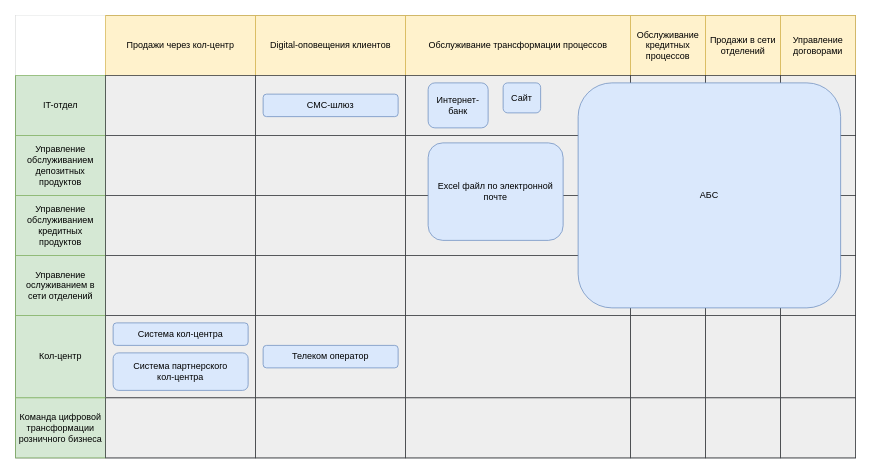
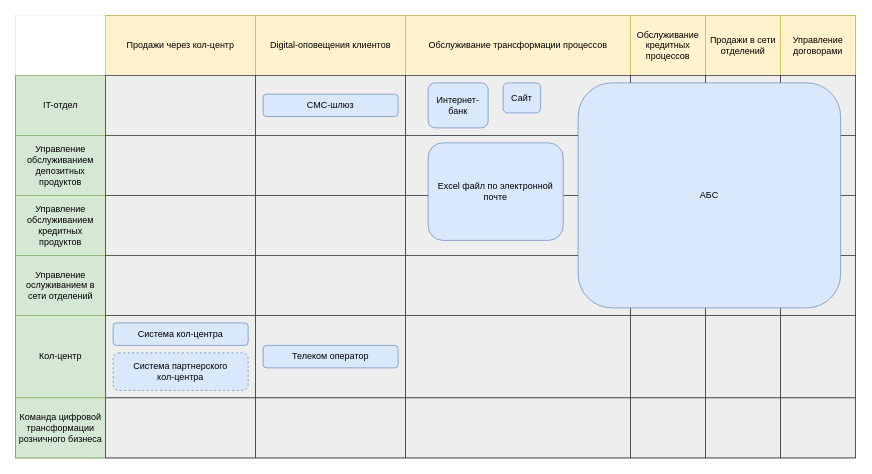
  <mxCell id="0" />
  <mxCell id="1" parent="0" />
  <mxCell id="2" value="" style="childLayout=tableLayout;recursiveResize=0;shadow=0;fillColor=#eeeeee;strokeColor=#36393d;perimeterSpacing=0;" parent="1" vertex="1"><mxGeometry y="20" width="1120.0" height="590" as="geometry" x="20" /></mxCell>
  <mxCell id="3" value="" style="shape=tableRow;horizontal=0;startSize=0;swimlaneHead=0;swimlaneBody=0;top=0;left=0;bottom=0;right=0;dropTarget=0;collapsible=0;recursiveResize=0;expand=0;fontStyle=0;fillColor=none;strokeColor=inherit;" parent="2" vertex="1"><mxGeometry width="1120.0" height="80" as="geometry" /></mxCell>
  <mxCell id="4" value="" style="connectable=0;recursiveResize=0;align=center;whiteSpace=wrap;html=1;strokeColor=#FFFFFF;" parent="3" vertex="1"><mxGeometry width="120" height="80" as="geometry"><mxRectangle width="120" height="80" as="alternateBounds" /></mxGeometry></mxCell>
  <mxCell id="5" value="Продажи через кол-центр" style="connectable=0;recursiveResize=0;strokeColor=#d6b656;fillColor=#fff2cc;align=center;whiteSpace=wrap;html=1;" parent="3" vertex="1"><mxGeometry x="120" width="200" height="80" as="geometry"><mxRectangle width="200" height="80" as="alternateBounds" /></mxGeometry></mxCell>
  <mxCell id="6" value="Digital-оповещения клиентов" style="connectable=0;recursiveResize=0;strokeColor=#d6b656;fillColor=#fff2cc;align=center;whiteSpace=wrap;html=1;" parent="3" vertex="1"><mxGeometry x="320" width="200" height="80" as="geometry"><mxRectangle width="200" height="80" as="alternateBounds" /></mxGeometry></mxCell>
  <mxCell id="7" value="Обслуживание трансформации процессов" style="connectable=0;recursiveResize=0;strokeColor=#d6b656;fillColor=#fff2cc;align=center;whiteSpace=wrap;html=1;" parent="3" vertex="1"><mxGeometry x="520" width="300" height="80" as="geometry"><mxRectangle width="300" height="80" as="alternateBounds" /></mxGeometry></mxCell>
  <mxCell id="8" value="Обслуживание кредитных процессов" style="connectable=0;recursiveResize=0;strokeColor=#d6b656;fillColor=#fff2cc;align=center;whiteSpace=wrap;html=1;" parent="3" vertex="1"><mxGeometry x="820" width="100" height="80" as="geometry"><mxRectangle width="100" height="80" as="alternateBounds" /></mxGeometry></mxCell>
  <mxCell id="9" value="Продажи в сети отделений" style="connectable=0;recursiveResize=0;strokeColor=#d6b656;fillColor=#fff2cc;align=center;whiteSpace=wrap;html=1;" parent="3" vertex="1"><mxGeometry x="920" width="100" height="80" as="geometry"><mxRectangle width="100" height="80" as="alternateBounds" /></mxGeometry></mxCell>
  <mxCell id="10" value="Управление договорами" style="connectable=0;recursiveResize=0;strokeColor=#d6b656;fillColor=#fff2cc;align=center;whiteSpace=wrap;html=1;" parent="3" vertex="1"><mxGeometry x="1020" width="100" height="80" as="geometry"><mxRectangle width="100" height="80" as="alternateBounds" /></mxGeometry></mxCell>
  <mxCell id="11" style="shape=tableRow;horizontal=0;startSize=0;swimlaneHead=0;swimlaneBody=0;top=0;left=0;bottom=0;right=0;dropTarget=0;collapsible=0;recursiveResize=0;expand=0;fontStyle=0;fillColor=none;strokeColor=inherit;" parent="2" vertex="1"><mxGeometry y="80" width="1120.0" height="80" as="geometry" /></mxCell>
  <mxCell id="12" value="IT-отдел" style="connectable=0;recursiveResize=0;strokeColor=#82b366;fillColor=#d5e8d4;align=center;whiteSpace=wrap;html=1;" parent="11" vertex="1"><mxGeometry width="120" height="80" as="geometry"><mxRectangle width="120" height="80" as="alternateBounds" /></mxGeometry></mxCell>
  <mxCell id="13" style="connectable=0;recursiveResize=0;align=center;whiteSpace=wrap;html=1;strokeColor=#36393d;fillColor=#eeeeee;" parent="11" vertex="1"><mxGeometry x="120" width="200" height="80" as="geometry"><mxRectangle width="200" height="80" as="alternateBounds" /></mxGeometry></mxCell>
  <mxCell id="14" style="connectable=0;recursiveResize=0;align=center;whiteSpace=wrap;html=1;strokeColor=#36393d;fillColor=#eeeeee;" parent="11" vertex="1"><mxGeometry x="320" width="200" height="80" as="geometry"><mxRectangle width="200" height="80" as="alternateBounds" /></mxGeometry></mxCell>
  <mxCell id="15" style="connectable=0;recursiveResize=0;align=center;whiteSpace=wrap;html=1;strokeColor=#36393d;fillColor=#eeeeee;" parent="11" vertex="1"><mxGeometry x="520" width="300" height="80" as="geometry"><mxRectangle width="300" height="80" as="alternateBounds" /></mxGeometry></mxCell>
  <mxCell id="16" style="connectable=0;recursiveResize=0;align=center;whiteSpace=wrap;html=1;strokeColor=#36393d;fillColor=#eeeeee;" parent="11" vertex="1"><mxGeometry x="820" width="100" height="80" as="geometry"><mxRectangle width="100" height="80" as="alternateBounds" /></mxGeometry></mxCell>
  <mxCell id="17" style="connectable=0;recursiveResize=0;align=center;whiteSpace=wrap;html=1;strokeColor=#36393d;fillColor=#eeeeee;" parent="11" vertex="1"><mxGeometry x="920" width="100" height="80" as="geometry"><mxRectangle width="100" height="80" as="alternateBounds" /></mxGeometry></mxCell>
  <mxCell id="18" style="connectable=0;recursiveResize=0;align=center;whiteSpace=wrap;html=1;strokeColor=#36393d;fillColor=#eeeeee;" parent="11" vertex="1"><mxGeometry x="1020" width="100" height="80" as="geometry"><mxRectangle width="100" height="80" as="alternateBounds" /></mxGeometry></mxCell>
  <mxCell id="19" style="shape=tableRow;horizontal=0;startSize=0;swimlaneHead=0;swimlaneBody=0;top=0;left=0;bottom=0;right=0;dropTarget=0;collapsible=0;recursiveResize=0;expand=0;fontStyle=0;fillColor=none;strokeColor=inherit;" parent="2" vertex="1"><mxGeometry y="160" width="1120.0" height="80" as="geometry" /></mxCell>
  <mxCell id="20" value="Управление обслуживанием депозитных продуктов" style="connectable=0;recursiveResize=0;strokeColor=#82b366;fillColor=#d5e8d4;align=center;whiteSpace=wrap;html=1;" parent="19" vertex="1"><mxGeometry width="120" height="80" as="geometry"><mxRectangle width="120" height="80" as="alternateBounds" /></mxGeometry></mxCell>
  <mxCell id="21" style="connectable=0;recursiveResize=0;align=center;whiteSpace=wrap;html=1;strokeColor=#36393d;fillColor=#eeeeee;" parent="19" vertex="1"><mxGeometry x="120" width="200" height="80" as="geometry"><mxRectangle width="200" height="80" as="alternateBounds" /></mxGeometry></mxCell>
  <mxCell id="22" style="connectable=0;recursiveResize=0;align=center;whiteSpace=wrap;html=1;strokeColor=#36393d;fillColor=#eeeeee;" parent="19" vertex="1"><mxGeometry x="320" width="200" height="80" as="geometry"><mxRectangle width="200" height="80" as="alternateBounds" /></mxGeometry></mxCell>
  <mxCell id="23" style="connectable=0;recursiveResize=0;align=center;whiteSpace=wrap;html=1;strokeColor=#36393d;fillColor=#eeeeee;" parent="19" vertex="1"><mxGeometry x="520" width="300" height="80" as="geometry"><mxRectangle width="300" height="80" as="alternateBounds" /></mxGeometry></mxCell>
  <mxCell id="24" style="connectable=0;recursiveResize=0;align=center;whiteSpace=wrap;html=1;strokeColor=#E6E6E6;" parent="19" vertex="1"><mxGeometry x="820" width="100" height="80" as="geometry"><mxRectangle width="100" height="80" as="alternateBounds" /></mxGeometry></mxCell>
  <mxCell id="25" style="connectable=0;recursiveResize=0;align=center;whiteSpace=wrap;html=1;strokeColor=#E6E6E6;" parent="19" vertex="1"><mxGeometry x="920" width="100" height="80" as="geometry"><mxRectangle width="100" height="80" as="alternateBounds" /></mxGeometry></mxCell>
  <mxCell id="26" style="connectable=0;recursiveResize=0;align=center;whiteSpace=wrap;html=1;strokeColor=#36393d;fillColor=#eeeeee;" parent="19" vertex="1"><mxGeometry x="1020" width="100" height="80" as="geometry"><mxRectangle width="100" height="80" as="alternateBounds" /></mxGeometry></mxCell>
  <mxCell id="27" style="shape=tableRow;horizontal=0;startSize=0;swimlaneHead=0;swimlaneBody=0;top=0;left=0;bottom=0;right=0;dropTarget=0;collapsible=0;recursiveResize=0;expand=0;fontStyle=0;fillColor=none;strokeColor=inherit;" parent="2" vertex="1"><mxGeometry y="240" width="1120.0" height="80" as="geometry" /></mxCell>
  <mxCell id="28" value="&lt;div&gt;Управление обслуживанием кредитных продуктов&lt;br&gt;&lt;/div&gt;" style="connectable=0;recursiveResize=0;strokeColor=#82b366;fillColor=#d5e8d4;align=center;whiteSpace=wrap;html=1;" parent="27" vertex="1"><mxGeometry width="120" height="80" as="geometry"><mxRectangle width="120" height="80" as="alternateBounds" /></mxGeometry></mxCell>
  <mxCell id="29" style="connectable=0;recursiveResize=0;align=center;whiteSpace=wrap;html=1;strokeColor=#36393d;fillColor=#eeeeee;" parent="27" vertex="1"><mxGeometry x="120" width="200" height="80" as="geometry"><mxRectangle width="200" height="80" as="alternateBounds" /></mxGeometry></mxCell>
  <mxCell id="30" style="connectable=0;recursiveResize=0;align=center;whiteSpace=wrap;html=1;strokeColor=#36393d;fillColor=#eeeeee;" parent="27" vertex="1"><mxGeometry x="320" width="200" height="80" as="geometry"><mxRectangle width="200" height="80" as="alternateBounds" /></mxGeometry></mxCell>
  <mxCell id="31" style="connectable=0;recursiveResize=0;align=center;whiteSpace=wrap;html=1;strokeColor=#36393d;fillColor=#eeeeee;" parent="27" vertex="1"><mxGeometry x="520" width="300" height="80" as="geometry"><mxRectangle width="300" height="80" as="alternateBounds" /></mxGeometry></mxCell>
  <mxCell id="32" style="connectable=0;recursiveResize=0;align=center;whiteSpace=wrap;html=1;strokeColor=#E6E6E6;" parent="27" vertex="1"><mxGeometry x="820" width="100" height="80" as="geometry"><mxRectangle width="100" height="80" as="alternateBounds" /></mxGeometry></mxCell>
  <mxCell id="33" style="connectable=0;recursiveResize=0;align=center;whiteSpace=wrap;html=1;strokeColor=#E6E6E6;" parent="27" vertex="1"><mxGeometry x="920" width="100" height="80" as="geometry"><mxRectangle width="100" height="80" as="alternateBounds" /></mxGeometry></mxCell>
  <mxCell id="34" style="connectable=0;recursiveResize=0;align=center;whiteSpace=wrap;html=1;strokeColor=#36393d;fillColor=#eeeeee;" parent="27" vertex="1"><mxGeometry x="1020" width="100" height="80" as="geometry"><mxRectangle width="100" height="80" as="alternateBounds" /></mxGeometry></mxCell>
  <mxCell id="35" style="shape=tableRow;horizontal=0;startSize=0;swimlaneHead=0;swimlaneBody=0;top=0;left=0;bottom=0;right=0;dropTarget=0;collapsible=0;recursiveResize=0;expand=0;fontStyle=0;fillColor=none;strokeColor=inherit;" parent="2" vertex="1"><mxGeometry y="320" width="1120.0" height="80" as="geometry" /></mxCell>
  <mxCell id="36" value="Управление ослуживанием в сети отделений" style="connectable=0;recursiveResize=0;strokeColor=#82b366;fillColor=#d5e8d4;align=center;whiteSpace=wrap;html=1;" parent="35" vertex="1"><mxGeometry width="120" height="80" as="geometry"><mxRectangle width="120" height="80" as="alternateBounds" /></mxGeometry></mxCell>
  <mxCell id="37" style="connectable=0;recursiveResize=0;align=center;whiteSpace=wrap;html=1;strokeColor=#36393d;fillColor=#eeeeee;" parent="35" vertex="1"><mxGeometry x="120" width="200" height="80" as="geometry"><mxRectangle width="200" height="80" as="alternateBounds" /></mxGeometry></mxCell>
  <mxCell id="38" style="connectable=0;recursiveResize=0;align=center;whiteSpace=wrap;html=1;strokeColor=#36393d;fillColor=#eeeeee;" parent="35" vertex="1"><mxGeometry x="320" width="200" height="80" as="geometry"><mxRectangle width="200" height="80" as="alternateBounds" /></mxGeometry></mxCell>
  <mxCell id="39" style="connectable=0;recursiveResize=0;align=center;whiteSpace=wrap;html=1;strokeColor=#36393d;fillColor=#eeeeee;" parent="35" vertex="1"><mxGeometry x="520" width="300" height="80" as="geometry"><mxRectangle width="300" height="80" as="alternateBounds" /></mxGeometry></mxCell>
  <mxCell id="40" style="connectable=0;recursiveResize=0;align=center;whiteSpace=wrap;html=1;strokeColor=#36393d;fillColor=#eeeeee;" parent="35" vertex="1"><mxGeometry x="820" width="100" height="80" as="geometry"><mxRectangle width="100" height="80" as="alternateBounds" /></mxGeometry></mxCell>
  <mxCell id="41" style="connectable=0;recursiveResize=0;align=center;whiteSpace=wrap;html=1;strokeColor=#36393d;fillColor=#eeeeee;" parent="35" vertex="1"><mxGeometry x="920" width="100" height="80" as="geometry"><mxRectangle width="100" height="80" as="alternateBounds" /></mxGeometry></mxCell>
  <mxCell id="42" style="connectable=0;recursiveResize=0;align=center;whiteSpace=wrap;html=1;strokeColor=#36393d;fillColor=#eeeeee;" parent="35" vertex="1"><mxGeometry x="1020" width="100" height="80" as="geometry"><mxRectangle width="100" height="80" as="alternateBounds" /></mxGeometry></mxCell>
  <mxCell id="43" style="shape=tableRow;horizontal=0;startSize=0;swimlaneHead=0;swimlaneBody=0;top=0;left=0;bottom=0;right=0;dropTarget=0;collapsible=0;recursiveResize=0;expand=0;fontStyle=0;fillColor=none;strokeColor=inherit;" parent="2" vertex="1"><mxGeometry y="400" width="1120.0" height="110" as="geometry" /></mxCell>
  <mxCell id="44" value="Кол-центр" style="connectable=0;recursiveResize=0;strokeColor=#82b366;fillColor=#d5e8d4;align=center;whiteSpace=wrap;html=1;" parent="43" vertex="1"><mxGeometry width="120" height="110" as="geometry"><mxRectangle width="120" height="110" as="alternateBounds" /></mxGeometry></mxCell>
  <mxCell id="45" style="connectable=0;recursiveResize=0;align=center;whiteSpace=wrap;html=1;strokeColor=#36393d;fillColor=#eeeeee;" parent="43" vertex="1"><mxGeometry x="120" width="200" height="110" as="geometry"><mxRectangle width="200" height="110" as="alternateBounds" /></mxGeometry></mxCell>
  <mxCell id="46" style="connectable=0;recursiveResize=0;align=center;whiteSpace=wrap;html=1;strokeColor=#36393d;fillColor=#eeeeee;" parent="43" vertex="1"><mxGeometry x="320" width="200" height="110" as="geometry"><mxRectangle width="200" height="110" as="alternateBounds" /></mxGeometry></mxCell>
  <mxCell id="47" style="connectable=0;recursiveResize=0;align=center;whiteSpace=wrap;html=1;strokeColor=#36393d;fillColor=#eeeeee;" parent="43" vertex="1"><mxGeometry x="520" width="300" height="110" as="geometry"><mxRectangle width="300" height="110" as="alternateBounds" /></mxGeometry></mxCell>
  <mxCell id="48" style="connectable=0;recursiveResize=0;align=center;whiteSpace=wrap;html=1;strokeColor=#36393d;fillColor=#eeeeee;" parent="43" vertex="1"><mxGeometry x="820" width="100" height="110" as="geometry"><mxRectangle width="100" height="110" as="alternateBounds" /></mxGeometry></mxCell>
  <mxCell id="49" style="connectable=0;recursiveResize=0;align=center;whiteSpace=wrap;html=1;strokeColor=#36393d;fillColor=#eeeeee;" parent="43" vertex="1"><mxGeometry x="920" width="100" height="110" as="geometry"><mxRectangle width="100" height="110" as="alternateBounds" /></mxGeometry></mxCell>
  <mxCell id="50" style="connectable=0;recursiveResize=0;align=center;whiteSpace=wrap;html=1;strokeColor=#36393d;fillColor=#eeeeee;" parent="43" vertex="1"><mxGeometry x="1020" width="100" height="110" as="geometry"><mxRectangle width="100" height="110" as="alternateBounds" /></mxGeometry></mxCell>
  <mxCell id="51" style="shape=tableRow;horizontal=0;startSize=0;swimlaneHead=0;swimlaneBody=0;top=0;left=0;bottom=0;right=0;dropTarget=0;collapsible=0;recursiveResize=0;expand=0;fontStyle=0;fillColor=none;strokeColor=inherit;" parent="2" vertex="1"><mxGeometry y="510" width="1120.0" height="80" as="geometry" /></mxCell>
  <mxCell id="52" value="&lt;div&gt;Команда цифровой трансформации розничного бизнеса&lt;br&gt;&lt;/div&gt;" style="connectable=0;recursiveResize=0;strokeColor=#82b366;fillColor=#d5e8d4;align=center;whiteSpace=wrap;html=1;" parent="51" vertex="1"><mxGeometry width="120" height="80" as="geometry"><mxRectangle width="120" height="80" as="alternateBounds" /></mxGeometry></mxCell>
  <mxCell id="53" style="connectable=0;recursiveResize=0;align=center;whiteSpace=wrap;html=1;strokeColor=#36393d;fillColor=#eeeeee;" parent="51" vertex="1"><mxGeometry x="120" width="200" height="80" as="geometry"><mxRectangle width="200" height="80" as="alternateBounds" /></mxGeometry></mxCell>
  <mxCell id="54" style="connectable=0;recursiveResize=0;align=center;whiteSpace=wrap;html=1;strokeColor=#36393d;fillColor=#eeeeee;" parent="51" vertex="1"><mxGeometry x="320" width="200" height="80" as="geometry"><mxRectangle width="200" height="80" as="alternateBounds" /></mxGeometry></mxCell>
  <mxCell id="55" style="connectable=0;recursiveResize=0;align=center;whiteSpace=wrap;html=1;strokeColor=#36393d;fillColor=#eeeeee;" parent="51" vertex="1"><mxGeometry x="520" width="300" height="80" as="geometry"><mxRectangle width="300" height="80" as="alternateBounds" /></mxGeometry></mxCell>
  <mxCell id="56" style="connectable=0;recursiveResize=0;align=center;whiteSpace=wrap;html=1;strokeColor=#36393d;fillColor=#eeeeee;" parent="51" vertex="1"><mxGeometry x="820" width="100" height="80" as="geometry"><mxRectangle width="100" height="80" as="alternateBounds" /></mxGeometry></mxCell>
  <mxCell id="57" style="connectable=0;recursiveResize=0;align=center;whiteSpace=wrap;html=1;strokeColor=#36393d;fillColor=#eeeeee;" parent="51" vertex="1"><mxGeometry x="920" width="100" height="80" as="geometry"><mxRectangle width="100" height="80" as="alternateBounds" /></mxGeometry></mxCell>
  <mxCell id="58" style="connectable=0;recursiveResize=0;align=center;whiteSpace=wrap;html=1;strokeColor=#36393d;fillColor=#eeeeee;" parent="51" vertex="1"><mxGeometry x="1020" width="100" height="80" as="geometry"><mxRectangle width="100" height="80" as="alternateBounds" /></mxGeometry></mxCell>
  <mxCell id="59" value="Интернет-банк" style="rounded=1;whiteSpace=wrap;html=1;fillColor=#dae8fc;strokeColor=#6c8ebf;" parent="1" vertex="1"><mxGeometry x="570" y="110" width="80" height="60" as="geometry" /></mxCell>
  <mxCell id="60" value="АБС" style="rounded=1;whiteSpace=wrap;html=1;fillColor=#dae8fc;strokeColor=#6c8ebf;" parent="1" vertex="1"><mxGeometry x="770" y="110" width="350" height="300" as="geometry" /></mxCell>
  <mxCell id="61" value="Система кол-центра" style="rounded=1;whiteSpace=wrap;html=1;fillColor=#dae8fc;strokeColor=#6c8ebf;" parent="1" vertex="1"><mxGeometry x="150" y="430" width="180" height="30" as="geometry" /></mxCell>
- <mxCell id="62" value="Система партнерского&lt;div&gt;кол-центра&lt;/div&gt;" style="rounded=1;whiteSpace=wrap;html=1;fillColor=#dae8fc;strokeColor=#6c8ebf;" parent="1" vertex="1"><mxGeometry x="150" y="470" width="180" height="50" as="geometry" /></mxCell>
+ <mxCell id="62" value="Система партнерского&lt;div&gt;кол-центра&lt;/div&gt;" style="rounded=1;whiteSpace=wrap;html=1;fillColor=#dae8fc;strokeColor=#6c8ebf;dashed=1;" parent="1" vertex="1"><mxGeometry x="150" y="470" width="180" height="50" as="geometry" /></mxCell>
  <mxCell id="63" value="СМС-шлюз" style="rounded=1;whiteSpace=wrap;html=1;fillColor=#dae8fc;strokeColor=#6c8ebf;" parent="1" vertex="1"><mxGeometry x="350" y="125" width="180" height="30" as="geometry" /></mxCell>
  <mxCell id="64" value="Сайт" style="rounded=1;whiteSpace=wrap;html=1;fillColor=#dae8fc;strokeColor=#6c8ebf;" parent="1" vertex="1"><mxGeometry x="670" y="110" width="50" height="40" as="geometry" /></mxCell>
  <mxCell id="65" value="Excel файл по электронной почте" style="rounded=1;whiteSpace=wrap;html=1;fillColor=#dae8fc;strokeColor=#6c8ebf;" parent="1" vertex="1"><mxGeometry x="570" y="190" width="180" height="130" as="geometry" /></mxCell>
  <mxCell id="66" value="Телеком оператор" style="rounded=1;whiteSpace=wrap;html=1;fillColor=#dae8fc;strokeColor=#6c8ebf;" vertex="1" parent="1"><mxGeometry x="350" y="460" width="180" height="30" as="geometry" /></mxCell>
